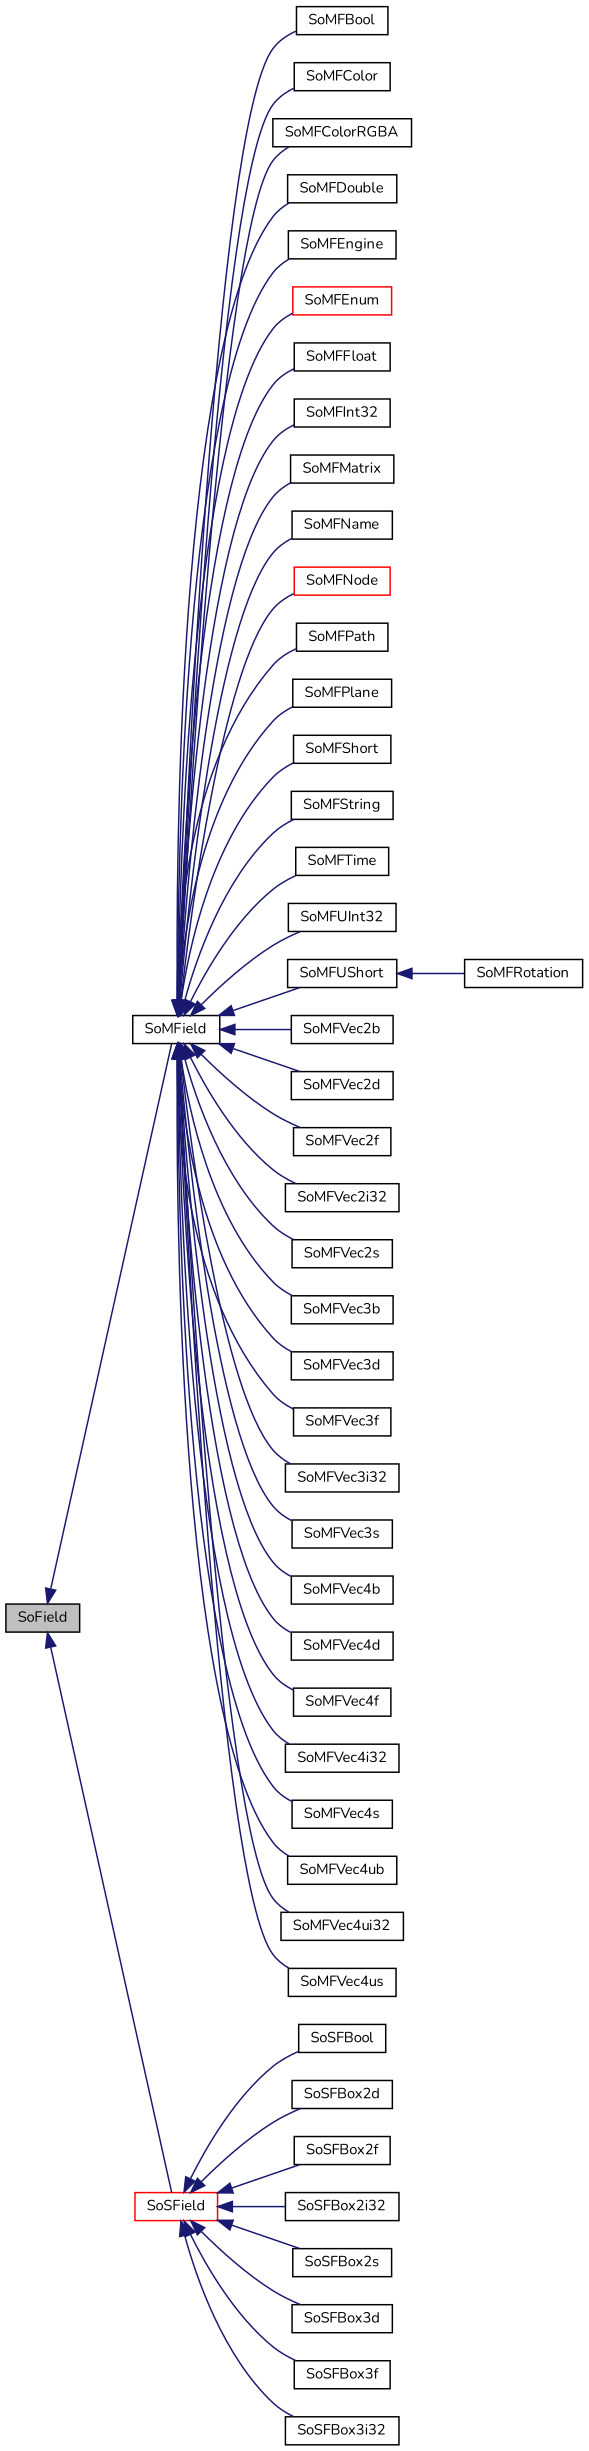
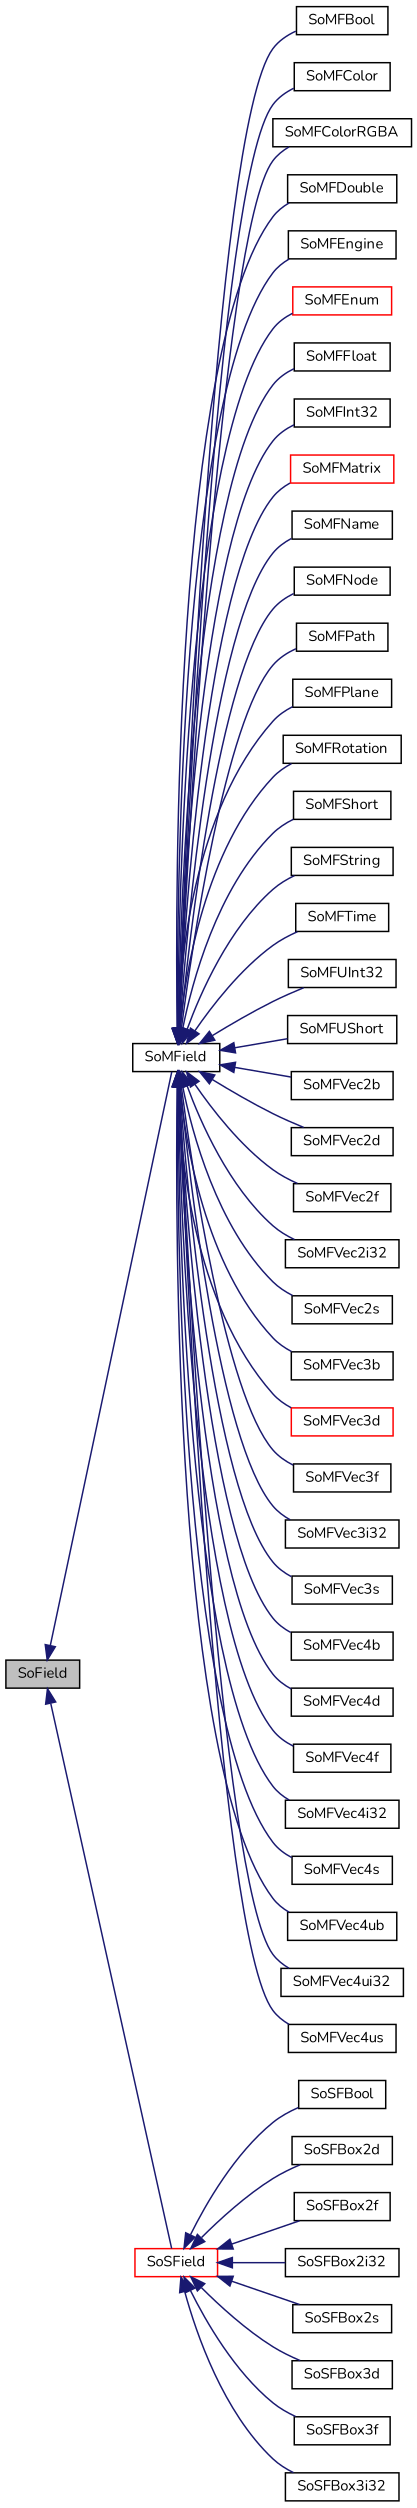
  digraph {
    fontname=Nunito
    rankdir=LR
    node [color=black fillcolor=white fontname=Nunito fontsize=10 shape=record style=filled]
    edge [color=midnightblue dir=back fontname=Nunito fontsize=10 labelfontname=Helvetica labelfontsize=10 style=solid]
    n1 [fillcolor=grey75 fontcolor=black height=0.2 label=SoField width=0.4]
    n2 [height=0.2 label=SoMField width=0.4]
    n3 [color=red height=0.2 label=SoSField width=0.4]
    n4 [height=0.2 label=SoMFBool width=0.4]
    n5 [height=0.2 label=SoMFColor width=0.4]
    n6 [height=0.2 label=SoMFColorRGBA width=0.4]
    n7 [height=0.2 label=SoMFDouble width=0.4]
    n8 [height=0.2 label=SoMFEngine width=0.4]
    n9 [color=red height=0.2 label=SoMFEnum width=0.4]
    n10 [height=0.2 label=SoMFFloat width=0.4]
    n11 [height=0.2 label=SoMFInt32 width=0.4]
-   n12 [height=0.2 label=SoMFMatrix width=0.4]
+   n12 [color=red height=0.2 label=SoMFMatrix width=0.4]
    n13 [height=0.2 label=SoMFName width=0.4]
-   n14 [color=red height=0.2 label=SoMFNode width=0.4]
+   n14 [height=0.2 label=SoMFNode width=0.4]
    n15 [height=0.2 label=SoMFPath width=0.4]
    n16 [height=0.2 label=SoMFPlane width=0.4]
    n17 [height=0.2 label=SoMFRotation width=0.4]
    n18 [height=0.2 label=SoMFShort width=0.4]
    n19 [height=0.2 label=SoMFString width=0.4]
    n20 [height=0.2 label=SoMFTime width=0.4]
    n21 [height=0.2 label=SoMFUInt32 width=0.4]
    n22 [height=0.2 label=SoMFUShort width=0.4]
    n23 [height=0.2 label=SoMFVec2b width=0.4]
    n24 [height=0.2 label=SoMFVec2d width=0.4]
    n25 [height=0.2 label=SoMFVec2f width=0.4]
    n26 [height=0.2 label=SoMFVec2i32 width=0.4]
    n27 [height=0.2 label=SoMFVec2s width=0.4]
    n28 [height=0.2 label=SoMFVec3b width=0.4]
-   n29 [height=0.2 label=SoMFVec3d width=0.4]
+   n29 [color=red height=0.2 label=SoMFVec3d width=0.4]
    n30 [height=0.2 label=SoMFVec3f width=0.4]
    n31 [height=0.2 label=SoMFVec3i32 width=0.4]
    n32 [height=0.2 label=SoMFVec3s width=0.4]
    n33 [height=0.2 label=SoMFVec4b width=0.4]
    n34 [height=0.2 label=SoMFVec4d width=0.4]
    n35 [height=0.2 label=SoMFVec4f width=0.4]
    n36 [height=0.2 label=SoMFVec4i32 width=0.4]
    n37 [height=0.2 label=SoMFVec4s width=0.4]
    n38 [height=0.2 label=SoMFVec4ub width=0.4]
    n39 [height=0.2 label=SoMFVec4ui32 width=0.4]
    n40 [height=0.2 label=SoMFVec4us width=0.4]
    n41 [height=0.2 label=SoSFBool width=0.4]
    n42 [height=0.2 label=SoSFBox2d width=0.4]
    n43 [height=0.2 label=SoSFBox2f width=0.4]
    n44 [height=0.2 label=SoSFBox2i32 width=0.4]
    n45 [height=0.2 label=SoSFBox2s width=0.4]
    n46 [height=0.2 label=SoSFBox3d width=0.4]
    n47 [height=0.2 label=SoSFBox3f width=0.4]
    n48 [height=0.2 label=SoSFBox3i32 width=0.4]
    n1 -> n2
    n1 -> n3
    n2 -> n4
    n2 -> n5
    n2 -> n6
    n2 -> n7
    n2 -> n8
    n2 -> n9
    n2 -> n10
    n2 -> n11
    n2 -> n12
    n2 -> n13
    n2 -> n14
    n2 -> n15
    n2 -> n16
-   n22 -> n17
+   n2 -> n17
    n2 -> n18
    n2 -> n19
    n2 -> n20
    n2 -> n21
    n2 -> n22
    n2 -> n23
    n2 -> n24
    n2 -> n25
    n2 -> n26
    n2 -> n27
    n2 -> n28
    n2 -> n29
    n2 -> n30
    n2 -> n31
    n2 -> n32
    n2 -> n33
    n2 -> n34
    n2 -> n35
    n2 -> n36
    n2 -> n37
    n2 -> n38
    n2 -> n39
    n2 -> n40
    n3 -> n41
    n3 -> n42
    n3 -> n43
    n3 -> n44
    n3 -> n45
    n3 -> n46
    n3 -> n47
    n3 -> n48
  }
